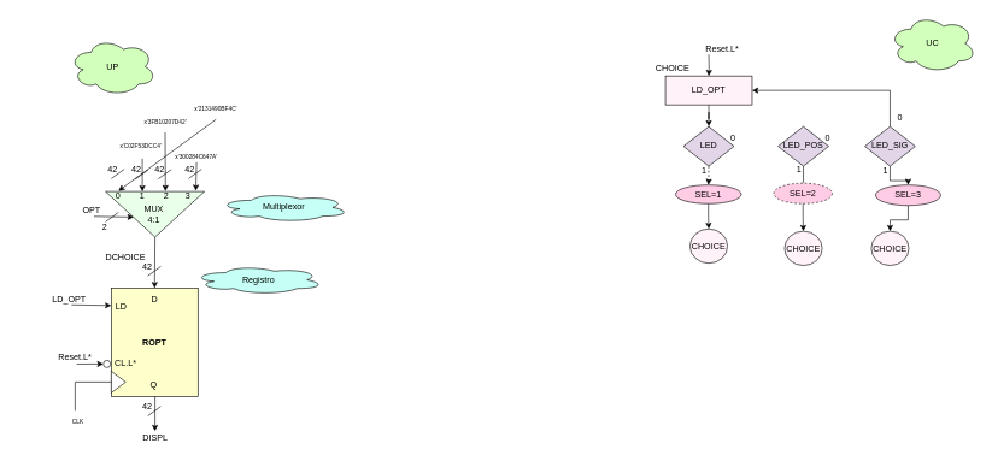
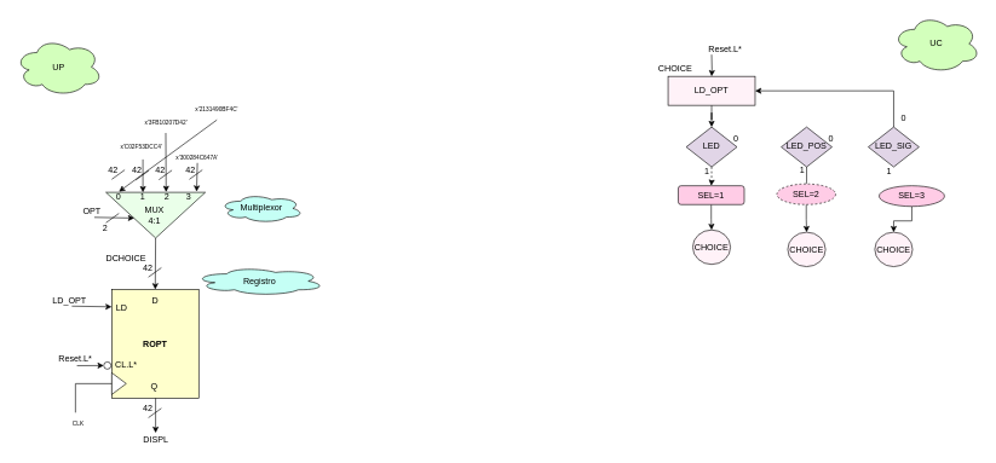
  <mxCell id="0" />
  <mxCell id="1" parent="0" />
- <mxCell id="2" value="UP" style="ellipse;shape=cloud;whiteSpace=wrap;html=1;fillColor=#D3FFBC;" parent="1" vertex="1"><mxGeometry x="95" y="52" width="120" height="80" as="geometry" /></mxCell>
+ <mxCell id="2" value="UP" style="ellipse;shape=cloud;whiteSpace=wrap;html=1;fillColor=#D3FFBC;" parent="1" vertex="1"><mxGeometry x="20" y="52" width="120" height="80" as="geometry" /></mxCell>
  <mxCell id="3" value="UC" style="ellipse;shape=cloud;whiteSpace=wrap;html=1;fillColor=#D3FFBC;" parent="1" vertex="1"><mxGeometry x="1230" y="20" width="120" height="80" as="geometry" /></mxCell>
  <mxCell id="4" value="Registro" style="ellipse;shape=cloud;whiteSpace=wrap;html=1;fillColor=#C5FFF5;" parent="1" vertex="1"><mxGeometry x="266.5" y="367.5" width="180" height="40" as="geometry" /></mxCell>
  <mxCell id="5" style="edgeStyle=orthogonalEdgeStyle;rounded=0;orthogonalLoop=1;jettySize=auto;html=1;" parent="1" source="6" target="8" edge="1"><mxGeometry relative="1" as="geometry" /></mxCell>
  <mxCell id="6" value="LD_OPT" style="rounded=0;whiteSpace=wrap;html=1;fillColor=#FFF2F8;" parent="1" vertex="1"><mxGeometry x="920" y="104.88" width="120" height="40" as="geometry" /></mxCell>
  <mxCell id="7" style="edgeStyle=orthogonalEdgeStyle;rounded=0;orthogonalLoop=1;jettySize=auto;html=1;dashed=1;" parent="1" source="8" target="10" edge="1"><mxGeometry relative="1" as="geometry" /></mxCell>
  <mxCell id="8" value="LED" style="rhombus;whiteSpace=wrap;html=1;fillColor=#E1D5E7;" parent="1" vertex="1"><mxGeometry x="945" y="174.88" width="70" height="55" as="geometry" /></mxCell>
  <mxCell id="9" style="edgeStyle=orthogonalEdgeStyle;rounded=0;orthogonalLoop=1;jettySize=auto;html=1;entryX=0.5;entryY=0;entryDx=0;entryDy=0;" parent="1" source="10" target="64" edge="1"><mxGeometry relative="1" as="geometry" /></mxCell>
- <mxCell id="10" value="SEL=1" style="ellipse;whiteSpace=wrap;html=1;fillColor=#FFCCE6;" parent="1" vertex="1"><mxGeometry x="934" y="255.88" width="91" height="26" as="geometry" /></mxCell>
+ <mxCell id="10" value="SEL=1" style="whiteSpace=wrap;html=1;fillColor=#FFCCE6;rounded=1;" parent="1" vertex="1"><mxGeometry x="934" y="255.88" width="91" height="26" as="geometry" /></mxCell>
  <mxCell id="11" value="1" style="text;html=1;strokeColor=none;fillColor=none;align=center;verticalAlign=middle;whiteSpace=wrap;rounded=0;" parent="1" vertex="1"><mxGeometry x="969" y="225.88" width="10" height="20" as="geometry" /></mxCell>
  <mxCell id="12" value="0" style="text;html=1;strokeColor=none;fillColor=none;align=center;verticalAlign=middle;whiteSpace=wrap;rounded=0;" parent="1" vertex="1"><mxGeometry x="1009" y="181.88" width="10" height="20" as="geometry" /></mxCell>
  <mxCell id="13" value="CHOICE" style="text;html=1;strokeColor=none;fillColor=none;align=center;verticalAlign=middle;whiteSpace=wrap;rounded=0;" parent="1" vertex="1"><mxGeometry x="900" y="78.88" width="60" height="30" as="geometry" /></mxCell>
  <mxCell id="14" style="edgeStyle=orthogonalEdgeStyle;rounded=0;orthogonalLoop=1;jettySize=auto;html=1;" parent="1" target="6" edge="1"><mxGeometry relative="1" as="geometry"><mxPoint x="980" y="74.88" as="sourcePoint" /></mxGeometry></mxCell>
  <mxCell id="15" value="Reset.L*" style="text;html=1;strokeColor=none;fillColor=none;align=center;verticalAlign=middle;whiteSpace=wrap;rounded=0;" parent="1" vertex="1"><mxGeometry x="969" y="52.88" width="60" height="30" as="geometry" /></mxCell>
  <mxCell id="16" value="&lt;b&gt;ROPT&lt;/b&gt;" style="rounded=0;whiteSpace=wrap;html=1;fontSize=12;align=center;fillColor=#FFFFCC;" parent="1" vertex="1"><mxGeometry x="153" y="399" width="120" height="150" as="geometry" /></mxCell>
  <mxCell id="17" value="" style="triangle;whiteSpace=wrap;html=1;fontSize=12;" parent="1" vertex="1"><mxGeometry x="153" y="514" width="20" height="30" as="geometry" /></mxCell>
  <mxCell id="18" value="" style="endArrow=none;html=1;rounded=0;fontSize=12;entryX=0;entryY=0.5;entryDx=0;entryDy=0;" parent="1" edge="1"><mxGeometry width="50" height="50" relative="1" as="geometry"><mxPoint x="103" y="529" as="sourcePoint" /><mxPoint x="153" y="529" as="targetPoint" /></mxGeometry></mxCell>
  <mxCell id="19" value="" style="endArrow=none;html=1;rounded=0;fontSize=12;" parent="1" edge="1"><mxGeometry width="50" height="50" relative="1" as="geometry"><mxPoint x="103" y="569" as="sourcePoint" /><mxPoint x="103" y="529" as="targetPoint" /></mxGeometry></mxCell>
  <mxCell id="20" value="" style="endArrow=classic;html=1;rounded=0;fontSize=12;" parent="1" edge="1"><mxGeometry width="50" height="50" relative="1" as="geometry"><mxPoint x="98" y="422" as="sourcePoint" /><mxPoint x="153" y="423" as="targetPoint" /></mxGeometry></mxCell>
  <mxCell id="21" value="LD_OPT" style="text;html=1;strokeColor=none;fillColor=none;align=center;verticalAlign=middle;whiteSpace=wrap;rounded=0;" parent="1" vertex="1"><mxGeometry x="65" y="399" width="60" height="30" as="geometry" /></mxCell>
  <mxCell id="22" value="D" style="text;html=1;strokeColor=none;fillColor=none;align=center;verticalAlign=middle;whiteSpace=wrap;rounded=0;" parent="1" vertex="1"><mxGeometry x="183" y="399" width="60" height="30" as="geometry" /></mxCell>
  <mxCell id="23" value="LD" style="text;html=1;strokeColor=none;fillColor=none;align=center;verticalAlign=middle;whiteSpace=wrap;rounded=0;" parent="1" vertex="1"><mxGeometry x="137" y="409" width="60" height="30" as="geometry" /></mxCell>
  <mxCell id="24" value="" style="endArrow=classic;html=1;rounded=0;fontSize=9;entryX=0.5;entryY=0;entryDx=0;entryDy=0;exitX=1;exitY=0.5;exitDx=0;exitDy=0;" parent="1" target="22" edge="1" source="31"><mxGeometry width="50" height="50" relative="1" as="geometry"><mxPoint x="213.5" y="332" as="sourcePoint" /><mxPoint x="463.5" y="432" as="targetPoint" /></mxGeometry></mxCell>
  <mxCell id="25" value="DCHOICE" style="text;html=1;strokeColor=none;fillColor=none;align=center;verticalAlign=middle;whiteSpace=wrap;rounded=0;fontSize=12;" parent="1" vertex="1"><mxGeometry x="142.5" y="342" width="60" height="30" as="geometry" /></mxCell>
  <mxCell id="26" value="" style="endArrow=none;html=1;rounded=0;" parent="1" edge="1"><mxGeometry width="50" height="50" relative="1" as="geometry"><mxPoint x="203.5" y="382" as="sourcePoint" /><mxPoint x="221.5" y="369" as="targetPoint" /></mxGeometry></mxCell>
  <mxCell id="27" value="42" style="text;html=1;strokeColor=none;fillColor=none;align=center;verticalAlign=middle;whiteSpace=wrap;rounded=0;" parent="1" vertex="1"><mxGeometry x="187.5" y="359" width="30" height="20" as="geometry" /></mxCell>
  <mxCell id="28" value="Reset.L*" style="text;html=1;strokeColor=none;fillColor=none;align=center;verticalAlign=middle;whiteSpace=wrap;rounded=0;" parent="1" vertex="1"><mxGeometry x="73" y="480" width="60" height="30" as="geometry" /></mxCell>
  <mxCell id="29" value="CL.L*" style="text;html=1;strokeColor=none;fillColor=none;align=center;verticalAlign=middle;whiteSpace=wrap;rounded=0;fontSize=12;" parent="1" vertex="1"><mxGeometry x="163" y="494" width="20" height="20" as="geometry" /></mxCell>
  <mxCell id="30" value="" style="endArrow=classic;html=1;rounded=0;fontSize=12;" parent="1" edge="1"><mxGeometry width="50" height="50" relative="1" as="geometry"><mxPoint x="105" y="504.16" as="sourcePoint" /><mxPoint x="142" y="504" as="targetPoint" /></mxGeometry></mxCell>
  <mxCell id="31" value="" style="triangle;whiteSpace=wrap;html=1;rotation=90;fillColor=#EAFFE9;" parent="1" vertex="1"><mxGeometry x="182" y="228" width="63" height="137" as="geometry" /></mxCell>
  <mxCell id="32" value="" style="endArrow=classic;html=1;rounded=0;fontSize=12;" parent="1" edge="1"><mxGeometry width="50" height="50" relative="1" as="geometry"><mxPoint x="129" y="299.5" as="sourcePoint" /><mxPoint x="184" y="300.5" as="targetPoint" /></mxGeometry></mxCell>
  <mxCell id="33" value="OPT" style="text;html=1;strokeColor=none;fillColor=none;align=center;verticalAlign=middle;whiteSpace=wrap;rounded=0;" parent="1" vertex="1"><mxGeometry x="96" y="276.5" width="60" height="30" as="geometry" /></mxCell>
  <mxCell id="34" value="" style="endArrow=none;html=1;rounded=0;" parent="1" edge="1"><mxGeometry width="50" height="50" relative="1" as="geometry"><mxPoint x="145" y="307" as="sourcePoint" /><mxPoint x="163" y="294" as="targetPoint" /></mxGeometry></mxCell>
  <mxCell id="35" value="2" style="text;html=1;strokeColor=none;fillColor=none;align=center;verticalAlign=middle;whiteSpace=wrap;rounded=0;" parent="1" vertex="1"><mxGeometry x="129" y="304" width="30" height="20" as="geometry" /></mxCell>
  <mxCell id="36" value="" style="endArrow=classic;html=1;rounded=0;fontSize=12;entryX=0.75;entryY=0;entryDx=0;entryDy=0;exitX=0.5;exitY=1;exitDx=0;exitDy=0;" parent="1" source="47" edge="1"><mxGeometry width="50" height="50" relative="1" as="geometry"><mxPoint x="163" y="214" as="sourcePoint" /><mxPoint x="163" y="264" as="targetPoint" /></mxGeometry></mxCell>
  <mxCell id="37" value="" style="endArrow=none;html=1;rounded=0;" parent="1" edge="1"><mxGeometry width="50" height="50" relative="1" as="geometry"><mxPoint x="153" y="247" as="sourcePoint" /><mxPoint x="171" y="234" as="targetPoint" /></mxGeometry></mxCell>
  <mxCell id="38" value="42" style="text;html=1;strokeColor=none;fillColor=none;align=center;verticalAlign=middle;whiteSpace=wrap;rounded=0;" parent="1" vertex="1"><mxGeometry x="140" y="224" width="30" height="20" as="geometry" /></mxCell>
  <mxCell id="39" value="&lt;font style=&quot;font-size: 8px;&quot;&gt;x'C02F53DCC4'&lt;/font&gt;" style="text;html=1;strokeColor=none;fillColor=none;align=center;verticalAlign=middle;whiteSpace=wrap;rounded=0;" parent="1" vertex="1"><mxGeometry x="164" y="187.38" width="60" height="30" as="geometry" /></mxCell>
  <mxCell id="40" value="" style="endArrow=classic;html=1;rounded=0;fontSize=12;entryX=0.75;entryY=0;entryDx=0;entryDy=0;exitX=0.802;exitY=0.019;exitDx=0;exitDy=0;exitPerimeter=0;" parent="1" source="42" edge="1"><mxGeometry width="50" height="50" relative="1" as="geometry"><mxPoint x="270" y="214" as="sourcePoint" /><mxPoint x="270" y="264" as="targetPoint" /></mxGeometry></mxCell>
  <mxCell id="41" value="" style="endArrow=none;html=1;rounded=0;" parent="1" edge="1"><mxGeometry width="50" height="50" relative="1" as="geometry"><mxPoint x="260" y="247" as="sourcePoint" /><mxPoint x="278" y="234" as="targetPoint" /></mxGeometry></mxCell>
  <mxCell id="42" value="42" style="text;html=1;strokeColor=none;fillColor=none;align=center;verticalAlign=middle;whiteSpace=wrap;rounded=0;" parent="1" vertex="1"><mxGeometry x="247" y="224" width="30" height="20" as="geometry" /></mxCell>
  <mxCell id="43" value="&lt;font style=&quot;font-size: 8px;&quot;&gt;x'300284C647A'&lt;/font&gt;" style="text;html=1;strokeColor=none;fillColor=none;align=center;verticalAlign=middle;whiteSpace=wrap;rounded=0;" parent="1" vertex="1"><mxGeometry x="241" y="202" width="60" height="30" as="geometry" /></mxCell>
  <mxCell id="44" value="" style="endArrow=classic;html=1;rounded=0;fontSize=12;entryX=0.75;entryY=0;entryDx=0;entryDy=0;" parent="1" edge="1"><mxGeometry width="50" height="50" relative="1" as="geometry"><mxPoint x="196" y="219.5" as="sourcePoint" /><mxPoint x="196" y="265" as="targetPoint" /></mxGeometry></mxCell>
  <mxCell id="45" value="" style="endArrow=none;html=1;rounded=0;" parent="1" edge="1"><mxGeometry width="50" height="50" relative="1" as="geometry"><mxPoint x="186" y="248" as="sourcePoint" /><mxPoint x="204" y="235" as="targetPoint" /></mxGeometry></mxCell>
  <mxCell id="46" value="42" style="text;html=1;strokeColor=none;fillColor=none;align=center;verticalAlign=middle;whiteSpace=wrap;rounded=0;" parent="1" vertex="1"><mxGeometry x="173" y="225" width="30" height="20" as="geometry" /></mxCell>
  <mxCell id="47" value="&lt;font style=&quot;font-size: 8px;&quot;&gt;x'&lt;/font&gt;&lt;font style=&quot;font-size: 8px;&quot;&gt;2131490BF4C&lt;/font&gt;&lt;font style=&quot;font-size: 8px;&quot;&gt;'&lt;/font&gt;" style="text;html=1;strokeColor=none;fillColor=none;align=center;verticalAlign=middle;whiteSpace=wrap;rounded=0;" parent="1" vertex="1"><mxGeometry x="268" y="135" width="60" height="30" as="geometry" /></mxCell>
  <mxCell id="48" value="" style="endArrow=classic;html=1;rounded=0;fontSize=12;entryX=0.75;entryY=0;entryDx=0;entryDy=0;exitX=0.5;exitY=1;exitDx=0;exitDy=0;" parent="1" source="51" edge="1"><mxGeometry width="50" height="50" relative="1" as="geometry"><mxPoint x="228" y="214.5" as="sourcePoint" /><mxPoint x="228" y="264.5" as="targetPoint" /></mxGeometry></mxCell>
  <mxCell id="49" value="" style="endArrow=none;html=1;rounded=0;" parent="1" edge="1"><mxGeometry width="50" height="50" relative="1" as="geometry"><mxPoint x="218" y="247.5" as="sourcePoint" /><mxPoint x="236" y="234.5" as="targetPoint" /></mxGeometry></mxCell>
  <mxCell id="50" value="42" style="text;html=1;strokeColor=none;fillColor=none;align=center;verticalAlign=middle;whiteSpace=wrap;rounded=0;" parent="1" vertex="1"><mxGeometry x="205" y="224.5" width="30" height="20" as="geometry" /></mxCell>
  <mxCell id="51" value="&lt;font style=&quot;font-size: 8px;&quot;&gt;x'3FB10207D42'&lt;/font&gt;" style="text;html=1;strokeColor=none;fillColor=none;align=center;verticalAlign=middle;whiteSpace=wrap;rounded=0;" parent="1" vertex="1"><mxGeometry x="197.5" y="153" width="60" height="30" as="geometry" /></mxCell>
  <mxCell id="52" value="&amp;nbsp; &amp;nbsp; 0&amp;nbsp; &amp;nbsp; &amp;nbsp; &amp;nbsp; 1&amp;nbsp; &amp;nbsp; &amp;nbsp; &amp;nbsp; 2&amp;nbsp; &amp;nbsp; &amp;nbsp; &amp;nbsp;3" style="text;html=1;strokeColor=none;fillColor=none;align=left;verticalAlign=middle;whiteSpace=wrap;rounded=0;" parent="1" vertex="1"><mxGeometry x="144" y="257" width="135" height="30" as="geometry" /></mxCell>
  <mxCell id="53" value="&lt;div&gt;MUX&lt;/div&gt;&lt;div&gt;4:1&lt;br&gt;&lt;/div&gt;" style="text;html=1;strokeColor=none;fillColor=none;align=center;verticalAlign=middle;whiteSpace=wrap;rounded=0;" parent="1" vertex="1"><mxGeometry x="182" y="281.5" width="60" height="30" as="geometry" /></mxCell>
- <mxCell id="54" value="Multiplexor" style="ellipse;shape=cloud;whiteSpace=wrap;html=1;fillColor=#C5FFF5;" parent="1" vertex="1"><mxGeometry x="302" y="267.12" width="180" height="40" as="geometry" /></mxCell>
+ <mxCell id="54" value="Multiplexor" style="ellipse;shape=cloud;whiteSpace=wrap;html=1;fillColor=#C5FFF5;" parent="1" vertex="1"><mxGeometry x="302" y="267.12" width="115" height="40" as="geometry" /></mxCell>
  <mxCell id="55" style="edgeStyle=orthogonalEdgeStyle;rounded=0;orthogonalLoop=1;jettySize=auto;html=1;endArrow=none;" parent="1" source="56" target="66" edge="1"><mxGeometry relative="1" as="geometry" /></mxCell>
  <mxCell id="56" value="LED_POS" style="rhombus;whiteSpace=wrap;html=1;fillColor=#E1D5E7;" parent="1" vertex="1"><mxGeometry x="1076" y="174.88" width="70" height="55" as="geometry" /></mxCell>
  <mxCell id="57" value="1" style="text;html=1;strokeColor=none;fillColor=none;align=center;verticalAlign=middle;whiteSpace=wrap;rounded=0;" parent="1" vertex="1"><mxGeometry x="1100" y="224.88" width="10" height="20" as="geometry" /></mxCell>
  <mxCell id="58" value="0" style="text;html=1;strokeColor=none;fillColor=none;align=center;verticalAlign=middle;whiteSpace=wrap;rounded=0;" parent="1" vertex="1"><mxGeometry x="1140" y="180.88" width="10" height="20" as="geometry" /></mxCell>
  <mxCell id="59" style="edgeStyle=orthogonalEdgeStyle;rounded=0;orthogonalLoop=1;jettySize=auto;html=1;entryX=1;entryY=0.5;entryDx=0;entryDy=0;" parent="1" source="61" target="6" edge="1"><mxGeometry relative="1" as="geometry"><Array as="points"><mxPoint x="1231" y="124.88" /></Array></mxGeometry></mxCell>
- <mxCell id="60" style="edgeStyle=orthogonalEdgeStyle;rounded=0;orthogonalLoop=1;jettySize=auto;html=1;entryX=0.5;entryY=0;entryDx=0;entryDy=0;" parent="1" source="61" target="68" edge="1"><mxGeometry relative="1" as="geometry" /></mxCell>
  <mxCell id="61" value="LED_SIG" style="rhombus;whiteSpace=wrap;html=1;fillColor=#E1D5E7;" parent="1" vertex="1"><mxGeometry x="1196" y="174.88" width="70" height="55" as="geometry" /></mxCell>
  <mxCell id="62" value="1" style="text;html=1;strokeColor=none;fillColor=none;align=center;verticalAlign=middle;whiteSpace=wrap;rounded=0;" parent="1" vertex="1"><mxGeometry x="1220" y="225.88" width="10" height="20" as="geometry" /></mxCell>
  <mxCell id="63" value="0" style="text;html=1;strokeColor=none;fillColor=none;align=center;verticalAlign=middle;whiteSpace=wrap;rounded=0;" parent="1" vertex="1"><mxGeometry x="1240" y="153" width="10" height="20" as="geometry" /></mxCell>
  <mxCell id="64" value="CHOICE" style="ellipse;whiteSpace=wrap;html=1;fillColor=#FFF2F8;" parent="1" vertex="1"><mxGeometry x="954" y="316.88" width="52" height="47.5" as="geometry" /></mxCell>
  <mxCell id="65" style="edgeStyle=orthogonalEdgeStyle;rounded=0;orthogonalLoop=1;jettySize=auto;html=1;entryX=0.5;entryY=0;entryDx=0;entryDy=0;" parent="1" source="66" target="69" edge="1"><mxGeometry relative="1" as="geometry" /></mxCell>
  <mxCell id="66" value="SEL=2" style="ellipse;whiteSpace=wrap;html=1;fillColor=#FFCCE6;dashed=1;" parent="1" vertex="1"><mxGeometry x="1070" y="253.38" width="81" height="28.5" as="geometry" /></mxCell>
  <mxCell id="67" style="edgeStyle=orthogonalEdgeStyle;rounded=0;orthogonalLoop=1;jettySize=auto;html=1;entryX=0.5;entryY=0;entryDx=0;entryDy=0;" parent="1" source="68" target="70" edge="1"><mxGeometry relative="1" as="geometry" /></mxCell>
  <mxCell id="68" value="SEL=3" style="ellipse;whiteSpace=wrap;html=1;fillColor=#FFCCE6;" parent="1" vertex="1"><mxGeometry x="1211" y="255.88" width="90" height="28.5" as="geometry" /></mxCell>
  <mxCell id="69" value="CHOICE" style="ellipse;whiteSpace=wrap;html=1;fillColor=#FFF2F8;" parent="1" vertex="1"><mxGeometry x="1085" y="320" width="52" height="47.5" as="geometry" /></mxCell>
  <mxCell id="70" value="CHOICE" style="ellipse;whiteSpace=wrap;html=1;fillColor=#FFF2F8;" parent="1" vertex="1"><mxGeometry x="1205" y="320" width="52" height="47.5" as="geometry" /></mxCell>
  <mxCell id="71" value="CLK" style="text;html=1;strokeColor=none;fillColor=none;align=center;verticalAlign=middle;whiteSpace=wrap;rounded=0;fontSize=8;" parent="1" vertex="1"><mxGeometry x="77" y="570" width="60" height="30" as="geometry" /></mxCell>
  <mxCell id="72" value="" style="endArrow=classic;html=1;rounded=0;fontSize=9;entryX=0.5;entryY=0;entryDx=0;entryDy=0;" edge="1" parent="1" target="76"><mxGeometry width="50" height="50" relative="1" as="geometry"><mxPoint x="213.5" y="549" as="sourcePoint" /><mxPoint x="213" y="616" as="targetPoint" /></mxGeometry></mxCell>
  <mxCell id="73" value="" style="endArrow=none;html=1;rounded=0;" edge="1" parent="1"><mxGeometry width="50" height="50" relative="1" as="geometry"><mxPoint x="203.5" y="576" as="sourcePoint" /><mxPoint x="221.5" y="563" as="targetPoint" /></mxGeometry></mxCell>
  <mxCell id="74" value="42" style="text;html=1;strokeColor=none;fillColor=none;align=center;verticalAlign=middle;whiteSpace=wrap;rounded=0;" vertex="1" parent="1"><mxGeometry x="187.5" y="553" width="30" height="20" as="geometry" /></mxCell>
  <mxCell id="75" value="Q" style="text;html=1;strokeColor=none;fillColor=none;align=center;verticalAlign=middle;whiteSpace=wrap;rounded=0;" vertex="1" parent="1"><mxGeometry x="182" y="519" width="60" height="30" as="geometry" /></mxCell>
  <mxCell id="76" value="DISPL" style="text;html=1;strokeColor=none;fillColor=none;align=center;verticalAlign=middle;whiteSpace=wrap;rounded=0;fontSize=12;" vertex="1" parent="1"><mxGeometry x="183.5" y="597" width="60" height="20" as="geometry" /></mxCell>
  <mxCell id="77" value="" style="ellipse;whiteSpace=wrap;html=1;aspect=fixed;" vertex="1" parent="1"><mxGeometry x="142" y="499" width="10" height="10" as="geometry" /></mxCell>
